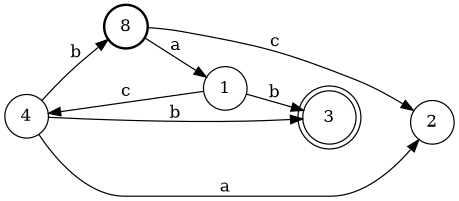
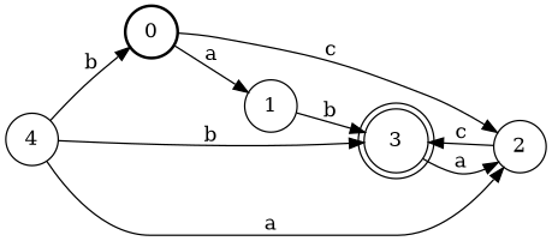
  digraph {
    rankdir=LR
    node [shape=circle]
    3 [shape=doublecircle]
    2
    1
    4
-   0 [style=bold label=8]
+   0 [style=bold]
+   3 -> 2 [label=a]
+   2 -> 3 [label=c]
    1 -> 3 [label=b]
-   1 -> 4 [label=c]
    4 -> 3 [label=b]
    4 -> 2 [label=a]
    4 -> 0 [label=b]
    0 -> 2 [label=c]
    0 -> 1 [label=a]
  }
